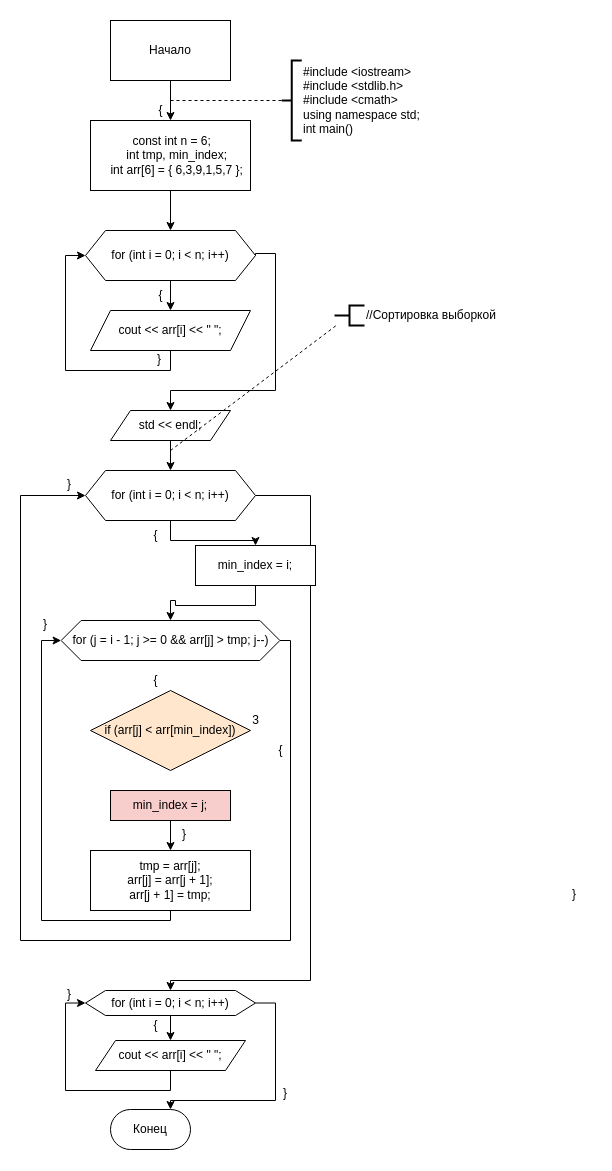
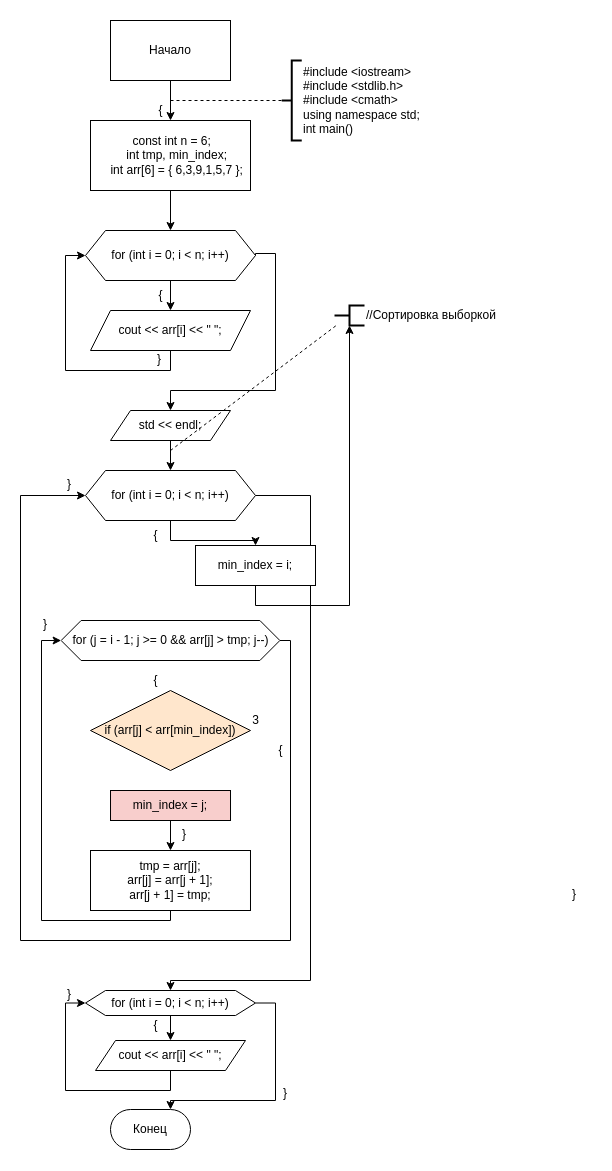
  <mxCell id="0" />
  <mxCell id="1" parent="0" />
  <mxCell id="2" style="edgeStyle=orthogonalEdgeStyle;rounded=0;orthogonalLoop=1;jettySize=auto;html=1;exitX=0.5;exitY=1;exitDx=0;exitDy=0;entryX=0.5;entryY=0;entryDx=0;entryDy=0;" parent="1" source="3" target="6" edge="1"><mxGeometry relative="1" as="geometry" /></mxCell>
  <mxCell id="3" value="Начало" style="whiteSpace=wrap;html=1;arcSize=50;rounded=0;" parent="1" vertex="1"><mxGeometry x="110" y="20" width="120" height="60" as="geometry" /></mxCell>
  <mxCell id="4" value="Конец" style="rounded=1;whiteSpace=wrap;html=1;arcSize=50;" parent="1" vertex="1"><mxGeometry x="110" y="1109" width="80" height="40" as="geometry" /></mxCell>
  <mxCell id="5" style="edgeStyle=orthogonalEdgeStyle;rounded=0;orthogonalLoop=1;jettySize=auto;html=1;exitX=0.5;exitY=1;exitDx=0;exitDy=0;entryX=0.5;entryY=0;entryDx=0;entryDy=0;" parent="1" source="6" target="14" edge="1"><mxGeometry relative="1" as="geometry" /></mxCell>
  <mxCell id="6" value="&lt;div&gt;&amp;nbsp;const int n = 6;&lt;/div&gt;&lt;div&gt;&amp;nbsp; &amp;nbsp; int tmp, min_index;&lt;/div&gt;&lt;div&gt;&amp;nbsp; &amp;nbsp; int arr[6] = { 6,3,9,1,5,7 };&lt;/div&gt;" style="rounded=0;whiteSpace=wrap;html=1;" parent="1" vertex="1"><mxGeometry x="90" y="120" width="160" height="70" as="geometry" /></mxCell>
  <mxCell id="7" value="" style="endArrow=none;dashed=1;html=1;rounded=0;" parent="1" target="8" edge="1"><mxGeometry width="50" height="50" relative="1" as="geometry"><mxPoint x="170" y="100" as="sourcePoint" /><mxPoint x="270" y="100" as="targetPoint" /></mxGeometry></mxCell>
  <mxCell id="8" value="&lt;div&gt;#include &amp;lt;iostream&amp;gt;&lt;/div&gt;&lt;div&gt;#include &amp;lt;stdlib.h&amp;gt;&lt;/div&gt;&lt;div&gt;#include &amp;lt;cmath&amp;gt;&lt;/div&gt;&lt;div&gt;using namespace std;&lt;/div&gt;&lt;div&gt;int main()&lt;/div&gt;" style="strokeWidth=2;html=1;shape=mxgraph.flowchart.annotation_2;align=left;labelPosition=right;pointerEvents=1;" parent="1" vertex="1"><mxGeometry x="281.25" y="60" width="20" height="80" as="geometry" /></mxCell>
  <mxCell id="9" value="}" style="text;whiteSpace=wrap;html=1;" parent="1" vertex="1"><mxGeometry x="155" y="345" width="10" height="30" as="geometry" /></mxCell>
  <mxCell id="10" value="{" style="text;html=1;align=center;verticalAlign=middle;resizable=0;points=[];autosize=1;strokeColor=none;fillColor=none;" parent="1" vertex="1"><mxGeometry x="150" y="285" width="20" height="20" as="geometry" /></mxCell>
  <mxCell id="11" value="{" style="text;html=1;align=center;verticalAlign=middle;resizable=0;points=[];autosize=1;strokeColor=none;fillColor=none;" parent="1" vertex="1"><mxGeometry x="150" y="100" width="20" height="20" as="geometry" /></mxCell>
  <mxCell id="12" style="edgeStyle=orthogonalEdgeStyle;rounded=0;orthogonalLoop=1;jettySize=auto;html=1;exitX=0.5;exitY=1;exitDx=0;exitDy=0;entryX=0.5;entryY=0;entryDx=0;entryDy=0;" parent="1" source="14" target="21" edge="1"><mxGeometry relative="1" as="geometry" /></mxCell>
  <mxCell id="13" style="edgeStyle=orthogonalEdgeStyle;rounded=0;orthogonalLoop=1;jettySize=auto;html=1;exitX=1;exitY=0.5;exitDx=0;exitDy=0;entryX=0.5;entryY=0;entryDx=0;entryDy=0;" parent="1" source="14" target="23" edge="1"><mxGeometry relative="1" as="geometry"><Array as="points"><mxPoint x="275" y="253" /><mxPoint x="275" y="390" /><mxPoint x="170" y="390" /></Array></mxGeometry></mxCell>
  <mxCell id="14" value="for (int i = 0; i &amp;lt; n; i++)" style="shape=hexagon;perimeter=hexagonPerimeter2;whiteSpace=wrap;html=1;fixedSize=1;" parent="1" vertex="1"><mxGeometry x="85" y="230" width="170" height="50" as="geometry" /></mxCell>
  <mxCell id="15" style="edgeStyle=orthogonalEdgeStyle;rounded=0;orthogonalLoop=1;jettySize=auto;html=1;exitX=1;exitY=0.5;exitDx=0;exitDy=0;entryX=0;entryY=0.5;entryDx=0;entryDy=0;" edge="1" parent="1" source="16" target="19"><mxGeometry relative="1" as="geometry"><Array as="points"><mxPoint x="290" y="640" /><mxPoint x="290" y="940" /><mxPoint x="20" y="940" /><mxPoint x="20" y="495" /></Array></mxGeometry></mxCell>
  <mxCell id="16" value="for (j = i - 1; j &amp;gt;= 0 &amp;amp;&amp;amp; arr[j] &amp;gt; tmp; j--)" style="shape=hexagon;perimeter=hexagonPerimeter2;whiteSpace=wrap;html=1;fixedSize=1;" parent="1" vertex="1"><mxGeometry x="60.63" y="620" width="218.75" height="40" as="geometry" /></mxCell>
  <mxCell id="17" style="edgeStyle=orthogonalEdgeStyle;rounded=0;orthogonalLoop=1;jettySize=auto;html=1;exitX=0.5;exitY=1;exitDx=0;exitDy=0;entryX=0.5;entryY=0;entryDx=0;entryDy=0;" parent="1" source="19" target="25" edge="1"><mxGeometry relative="1" as="geometry" /></mxCell>
  <mxCell id="18" style="edgeStyle=orthogonalEdgeStyle;rounded=0;orthogonalLoop=1;jettySize=auto;html=1;exitX=1;exitY=0.5;exitDx=0;exitDy=0;entryX=0.5;entryY=0;entryDx=0;entryDy=0;" parent="1" source="19" target="28" edge="1"><mxGeometry relative="1" as="geometry"><Array as="points"><mxPoint x="310" y="495" /><mxPoint x="310" y="980" /><mxPoint x="170" y="980" /></Array></mxGeometry></mxCell>
  <mxCell id="19" value="for (int i = 0; i &amp;lt; n; i++)" style="shape=hexagon;perimeter=hexagonPerimeter2;whiteSpace=wrap;html=1;fixedSize=1;" parent="1" vertex="1"><mxGeometry x="85" y="470" width="170" height="50" as="geometry" /></mxCell>
  <mxCell id="20" style="edgeStyle=orthogonalEdgeStyle;rounded=0;orthogonalLoop=1;jettySize=auto;html=1;exitX=0.5;exitY=1;exitDx=0;exitDy=0;entryX=0;entryY=0.5;entryDx=0;entryDy=0;" parent="1" source="21" target="14" edge="1"><mxGeometry relative="1" as="geometry" /></mxCell>
  <mxCell id="21" value="cout &amp;lt;&amp;lt; arr[i] &amp;lt;&amp;lt; &quot; &quot;;" style="shape=parallelogram;perimeter=parallelogramPerimeter;whiteSpace=wrap;html=1;fixedSize=1;" parent="1" vertex="1"><mxGeometry x="90" y="310" width="160" height="40" as="geometry" /></mxCell>
  <mxCell id="22" style="edgeStyle=orthogonalEdgeStyle;rounded=0;orthogonalLoop=1;jettySize=auto;html=1;exitX=0.5;exitY=1;exitDx=0;exitDy=0;entryX=0.5;entryY=0;entryDx=0;entryDy=0;" parent="1" source="23" target="19" edge="1"><mxGeometry relative="1" as="geometry" /></mxCell>
  <mxCell id="23" value="std &amp;lt;&amp;lt; endl;" style="shape=parallelogram;perimeter=parallelogramPerimeter;whiteSpace=wrap;html=1;fixedSize=1;" parent="1" vertex="1"><mxGeometry x="110" y="410" width="120" height="30" as="geometry" /></mxCell>
- <mxCell id="24" style="edgeStyle=orthogonalEdgeStyle;rounded=0;orthogonalLoop=1;jettySize=auto;html=1;exitX=0.5;exitY=1;exitDx=0;exitDy=0;entryX=0.5;entryY=0;entryDx=0;entryDy=0;" parent="1" source="25" target="16" edge="1"><mxGeometry relative="1" as="geometry" /></mxCell>
+ <mxCell id="24" style="edgeStyle=orthogonalEdgeStyle;rounded=0;orthogonalLoop=1;jettySize=auto;html=1;exitX=0.5;exitY=1;exitDx=0;exitDy=0;" parent="1" source="25" target="32" edge="1"><mxGeometry relative="1" as="geometry" /></mxCell>
  <mxCell id="25" value="min_index = i;" style="rounded=0;whiteSpace=wrap;html=1;" parent="1" vertex="1"><mxGeometry x="195" y="545" width="120" height="40" as="geometry" /></mxCell>
  <mxCell id="26" style="edgeStyle=orthogonalEdgeStyle;rounded=0;orthogonalLoop=1;jettySize=auto;html=1;exitX=0.5;exitY=1;exitDx=0;exitDy=0;entryX=0.5;entryY=0;entryDx=0;entryDy=0;" parent="1" source="28" target="30" edge="1"><mxGeometry relative="1" as="geometry" /></mxCell>
  <mxCell id="27" style="edgeStyle=orthogonalEdgeStyle;rounded=0;orthogonalLoop=1;jettySize=auto;html=1;exitX=1;exitY=0.5;exitDx=0;exitDy=0;" parent="1" source="28" target="4" edge="1"><mxGeometry relative="1" as="geometry"><Array as="points"><mxPoint x="275" y="1003" /><mxPoint x="275" y="1100" /><mxPoint x="170" y="1100" /></Array></mxGeometry></mxCell>
  <mxCell id="28" value="for (int i = 0; i &amp;lt; n; i++)" style="shape=hexagon;perimeter=hexagonPerimeter2;whiteSpace=wrap;html=1;fixedSize=1;" parent="1" vertex="1"><mxGeometry x="85" y="990" width="170" height="25" as="geometry" /></mxCell>
  <mxCell id="29" style="edgeStyle=orthogonalEdgeStyle;rounded=0;orthogonalLoop=1;jettySize=auto;html=1;exitX=0.5;exitY=1;exitDx=0;exitDy=0;entryX=0;entryY=0.5;entryDx=0;entryDy=0;" parent="1" source="30" target="28" edge="1"><mxGeometry relative="1" as="geometry" /></mxCell>
  <mxCell id="30" value="cout &amp;lt;&amp;lt; arr[i] &amp;lt;&amp;lt; &quot; &quot;;" style="shape=parallelogram;perimeter=parallelogramPerimeter;whiteSpace=wrap;html=1;fixedSize=1;" parent="1" vertex="1"><mxGeometry x="95" y="1040" width="150" height="30" as="geometry" /></mxCell>
  <mxCell id="31" value="" style="endArrow=none;dashed=1;html=1;rounded=0;" parent="1" target="32" edge="1"><mxGeometry width="50" height="50" relative="1" as="geometry"><mxPoint x="170" y="450" as="sourcePoint" /><mxPoint x="320" y="450" as="targetPoint" /></mxGeometry></mxCell>
  <mxCell id="32" value="//Сортировка выборкой" style="strokeWidth=2;html=1;shape=mxgraph.flowchart.annotation_2;align=left;labelPosition=right;pointerEvents=1;" parent="1" vertex="1"><mxGeometry x="334" y="305" width="30" height="20" as="geometry" /></mxCell>
  <mxCell id="33" value="}" style="text;whiteSpace=wrap;html=1;" parent="1" vertex="1"><mxGeometry x="65" y="980" width="20" height="30" as="geometry" /></mxCell>
  <mxCell id="34" value="}" style="text;whiteSpace=wrap;html=1;" parent="1" vertex="1"><mxGeometry x="281.25" y="1079" width="20" height="30" as="geometry" /></mxCell>
  <mxCell id="35" value="}" style="text;whiteSpace=wrap;html=1;" parent="1" vertex="1"><mxGeometry x="40.63" y="610" width="20" height="30" as="geometry" /></mxCell>
  <mxCell id="36" value="}" style="text;whiteSpace=wrap;html=1;" parent="1" vertex="1"><mxGeometry x="570" y="880" width="20" height="30" as="geometry" /></mxCell>
  <mxCell id="37" value="{" style="text;html=1;align=center;verticalAlign=middle;resizable=0;points=[];autosize=1;strokeColor=none;fillColor=none;" parent="1" vertex="1"><mxGeometry x="145" y="1015" width="20" height="20" as="geometry" /></mxCell>
  <mxCell id="38" value="{" style="text;html=1;align=center;verticalAlign=middle;resizable=0;points=[];autosize=1;strokeColor=none;fillColor=none;" parent="1" vertex="1"><mxGeometry x="270" y="740" width="20" height="20" as="geometry" /></mxCell>
  <mxCell id="39" value="{" style="text;html=1;align=center;verticalAlign=middle;resizable=0;points=[];autosize=1;strokeColor=none;fillColor=none;" parent="1" vertex="1"><mxGeometry x="145" y="670" width="20" height="20" as="geometry" /></mxCell>
  <mxCell id="40" value="{" style="text;html=1;align=center;verticalAlign=middle;resizable=0;points=[];autosize=1;strokeColor=none;fillColor=none;" parent="1" vertex="1"><mxGeometry x="145" y="525" width="20" height="20" as="geometry" /></mxCell>
  <mxCell id="41" value="if (arr[j] &amp;lt; arr[min_index])" style="rhombus;whiteSpace=wrap;html=1;fillColor=#ffe6cc;" parent="1" vertex="1"><mxGeometry x="90" y="690" width="159.99" height="80" as="geometry" /></mxCell>
  <mxCell id="42" style="edgeStyle=orthogonalEdgeStyle;rounded=0;orthogonalLoop=1;jettySize=auto;html=1;exitX=0.5;exitY=1;exitDx=0;exitDy=0;entryX=0;entryY=0.5;entryDx=0;entryDy=0;" parent="1" source="43" target="16" edge="1"><mxGeometry relative="1" as="geometry"><Array as="points"><mxPoint x="170" y="920" /><mxPoint x="41" y="920" /><mxPoint x="41" y="640" /></Array></mxGeometry></mxCell>
  <mxCell id="43" value="&lt;div&gt;tmp = arr[j];&lt;/div&gt;&lt;div&gt;&lt;span&gt;arr[j] = arr[j + 1];&lt;/span&gt;&lt;/div&gt;&lt;div&gt;&lt;span&gt;arr[j + 1] = tmp;&lt;/span&gt;&lt;/div&gt;" style="rounded=0;whiteSpace=wrap;html=1;" parent="1" vertex="1"><mxGeometry x="90" y="850" width="159.99" height="60" as="geometry" /></mxCell>
  <mxCell id="44" value="3" style="text;html=1;align=center;verticalAlign=middle;resizable=0;points=[];autosize=1;strokeColor=none;fillColor=none;" parent="1" vertex="1"><mxGeometry x="245" y="710" width="20" height="20" as="geometry" /></mxCell>
  <mxCell id="45" style="edgeStyle=orthogonalEdgeStyle;rounded=0;orthogonalLoop=1;jettySize=auto;html=1;exitX=0.5;exitY=1;exitDx=0;exitDy=0;entryX=0.5;entryY=0;entryDx=0;entryDy=0;" edge="1" parent="1" source="46" target="43"><mxGeometry relative="1" as="geometry" /></mxCell>
  <mxCell id="46" value="min_index = j;" style="rounded=0;whiteSpace=wrap;html=1;fillColor=#f8cecc;" vertex="1" parent="1"><mxGeometry x="110.01" y="790" width="120" height="30" as="geometry" /></mxCell>
  <mxCell id="47" value="}" style="text;whiteSpace=wrap;html=1;" vertex="1" parent="1"><mxGeometry x="180" y="820" width="20" height="20" as="geometry" /></mxCell>
  <mxCell id="48" value="}" style="text;whiteSpace=wrap;html=1;" vertex="1" parent="1"><mxGeometry x="65" y="470" width="20" height="30" as="geometry" /></mxCell>
